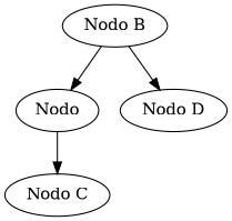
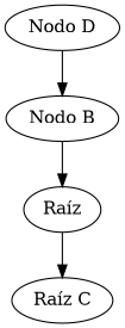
  digraph {
-   n1 [label=Nodo]
-   n2 [label="Nodo C"]
+   n1 [label="Raíz"]
+   n2 [label="Raíz C"]
    n3 [label="Nodo B"]
    n4 [label="Nodo D"]
    n1 -> n2
    n3 -> n1
-   n3 -> n4
+   n4 -> n3
  }
